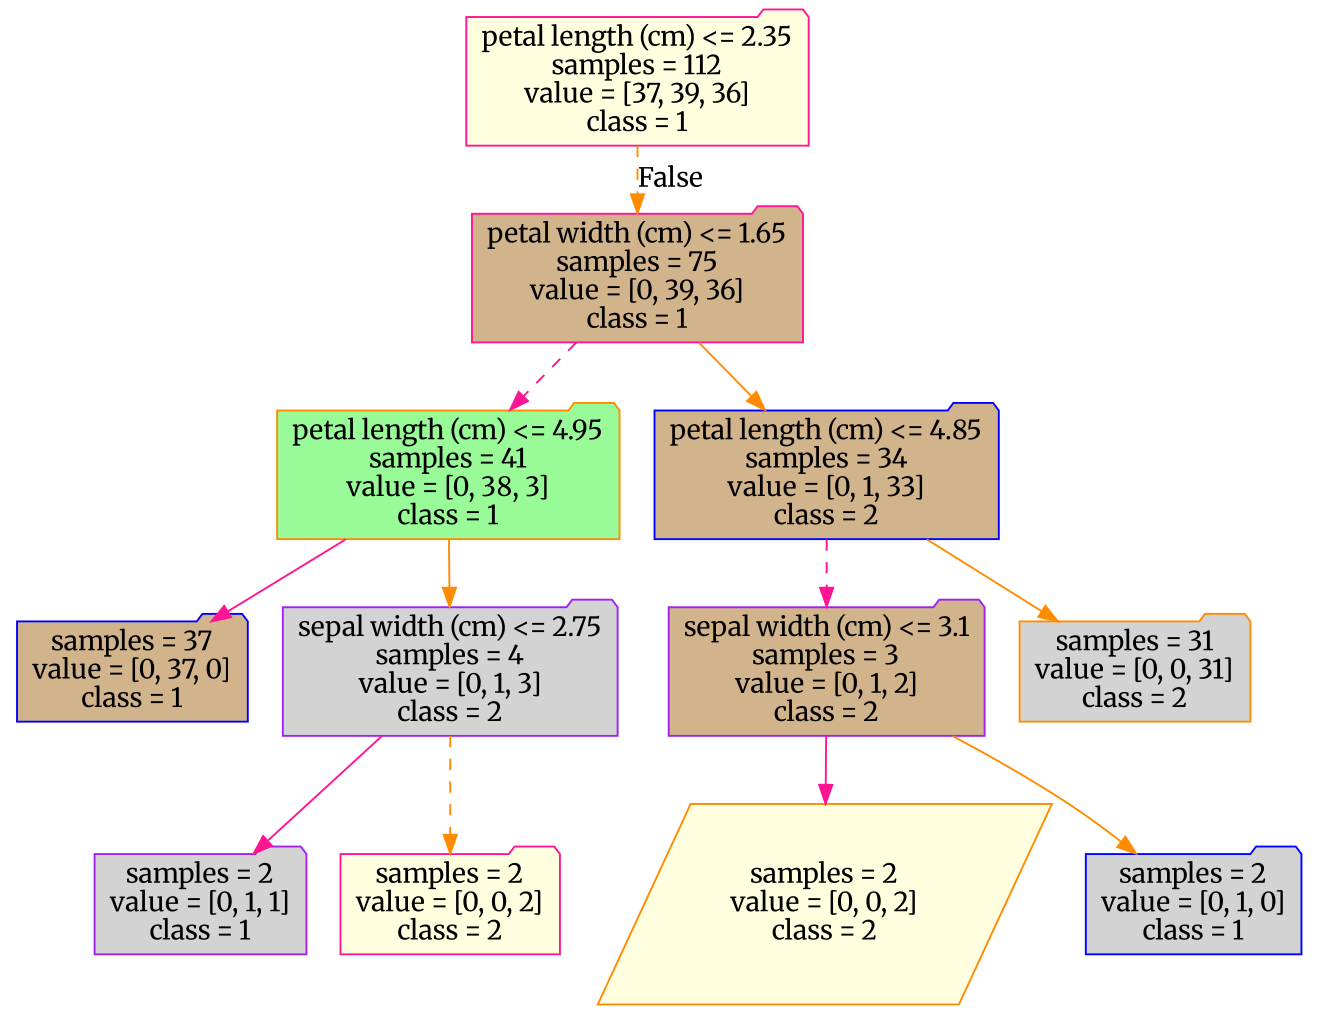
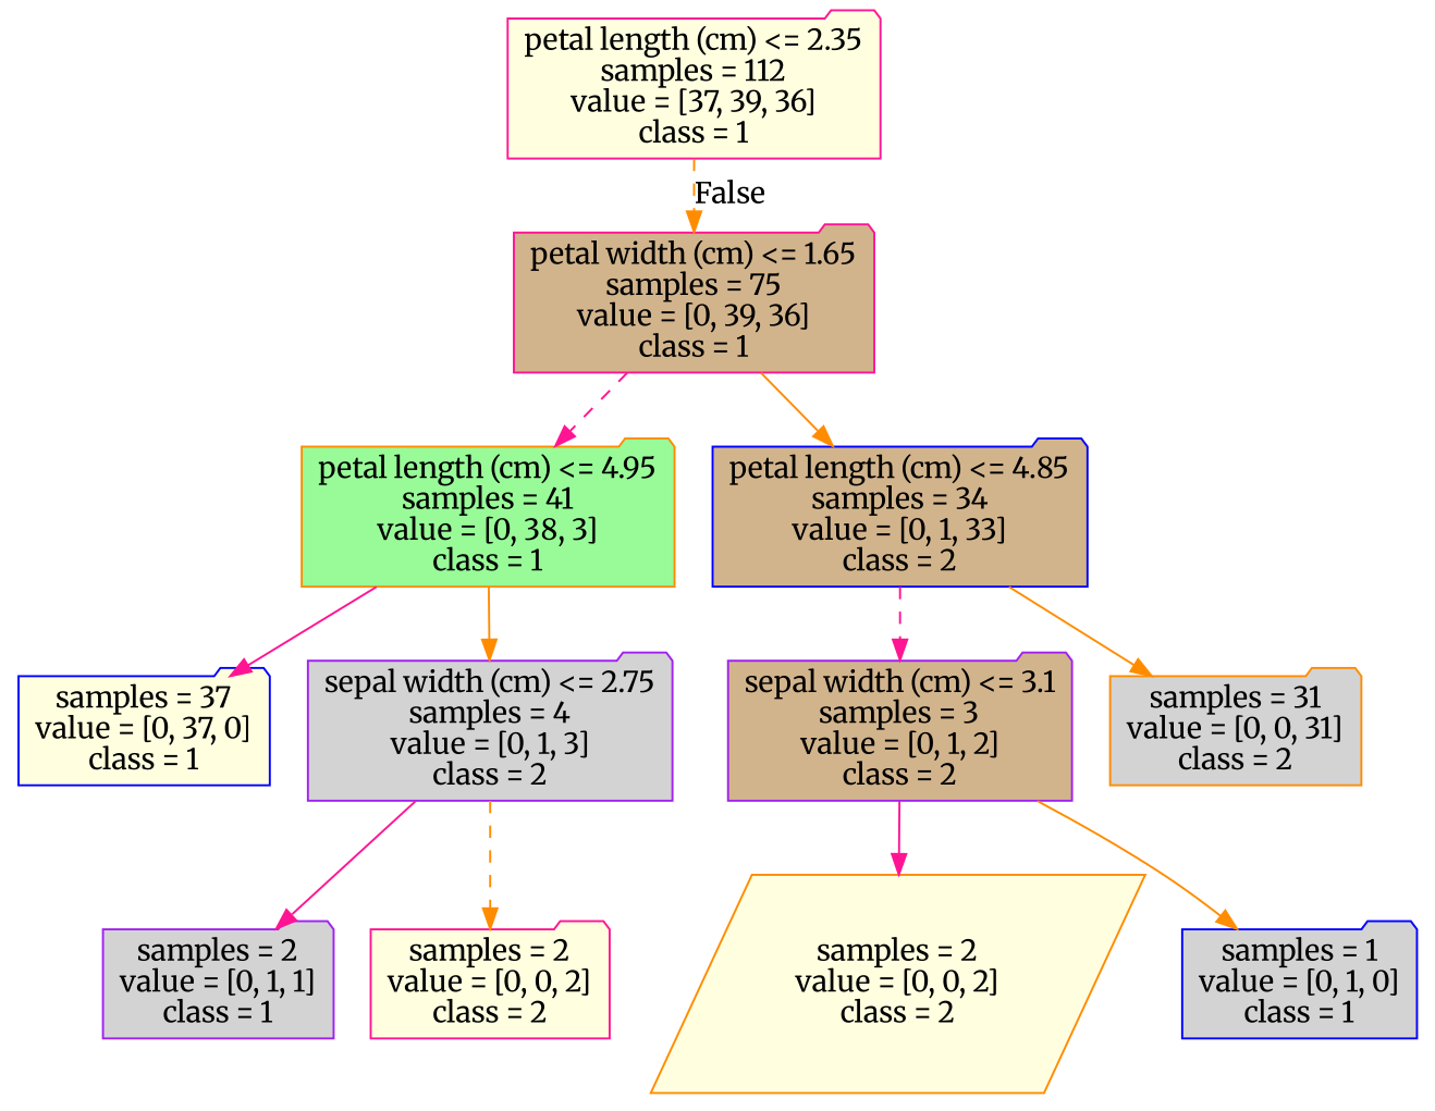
  digraph {
    fontname=Merriweather
    node [color=deeppink fillcolor=tan fontname=Merriweather shape=folder style=filled]
    edge [color=darkorange fontname=Merriweather style=solid]
    n1 [fillcolor=lightyellow label="petal length (cm) <= 2.35\nsamples = 112\nvalue = [37, 39, 36]\nclass = 1"]
    n2 [label="petal width (cm) <= 1.65\nsamples = 75\nvalue = [0, 39, 36]\nclass = 1"]
    n3 [color=darkorange fillcolor=palegreen label="petal length (cm) <= 4.95\nsamples = 41\nvalue = [0, 38, 3]\nclass = 1"]
    n4 [color=blue label="petal length (cm) <= 4.85\nsamples = 34\nvalue = [0, 1, 33]\nclass = 2"]
-   n5 [color=blue label="samples = 37\nvalue = [0, 37, 0]\nclass = 1"]
+   n5 [color=blue fillcolor=lightyellow label="samples = 37\nvalue = [0, 37, 0]\nclass = 1"]
    n6 [color=purple fillcolor=lightgrey label="sepal width (cm) <= 2.75\nsamples = 4\nvalue = [0, 1, 3]\nclass = 2"]
    n7 [color=purple label="sepal width (cm) <= 3.1\nsamples = 3\nvalue = [0, 1, 2]\nclass = 2"]
    n8 [color=darkorange fillcolor=lightgrey label="samples = 31\nvalue = [0, 0, 31]\nclass = 2"]
    n9 [color=purple fillcolor=lightgrey label="samples = 2\nvalue = [0, 1, 1]\nclass = 1"]
    n10 [fillcolor=lightyellow label="samples = 2\nvalue = [0, 0, 2]\nclass = 2"]
    n11 [color=darkorange fillcolor=lightyellow label="samples = 2\nvalue = [0, 0, 2]\nclass = 2" shape=parallelogram]
-   n12 [color=blue fillcolor=lightgrey label="samples = 2\nvalue = [0, 1, 0]\nclass = 1"]
+   n12 [color=blue fillcolor=lightgrey label="samples = 1\nvalue = [0, 1, 0]\nclass = 1"]
    n1 -> n2 [headlabel=False labelangle=-45 labeldistance=2.5 style=dashed]
    n2 -> n3 [color=deeppink style=dashed]
    n2 -> n4
    n3 -> n5 [color=deeppink]
    n3 -> n6
    n4 -> n7 [color=deeppink style=dashed]
    n4 -> n8
    n6 -> n9 [color=deeppink]
    n6 -> n10 [style=dashed]
    n7 -> n11 [color=deeppink]
    n7 -> n12
  }
